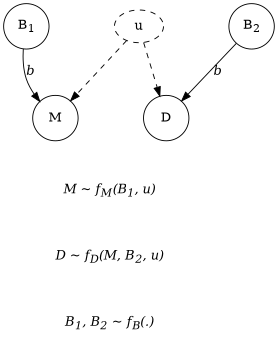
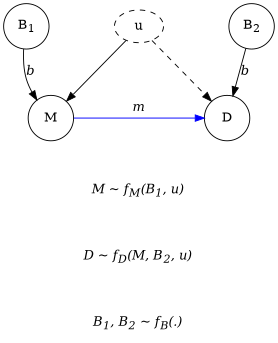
  digraph {
    nodesep=1
    rankdir=TB
    ranksep=0.5
    node [shape=circle]
    edge [style=invisible]
    n1 [label=<B<sub>1</sub>> width=0.7]
    n2 [label=<B<sub>2</sub>> width=0.7]
    n3 [label=u shape=ellipse style=dashed]
    n4 [label=M width=0.7]
    n5 [label=D width=0.7]
    n6 [label=<<i>M &#126; f<sub>M</sub>(B<sub>1</sub>, u)</i>> shape=plaintext]
    n7 [label=<<i>D &#126; f<sub>D</sub>(M, B<sub>2</sub>, u)</i>> shape=plaintext]
    n8 [label=<<i>B<sub>1</sub>, B<sub>2</sub> &#126; f<sub>B</sub>(.)</i>> shape=plaintext]
    subgraph sub_1 {
      rank=same
      n1
      n2
      n3
    }
    subgraph sub_2 {
      rank=same
      n4
      n5
    }
    n1 -> n4 [label=<<i>b</i>> style=""]
    n2 -> n5 [label=<<i>b</i>> style=""]
-   n3 -> n4 [style=dashed]
+   n3 -> n4 [style=solid]
    n3 -> n5 [style=dashed]
+   n4 -> n5 [color=blue label=<<i>m</i>> style=""]
    n4 -> n6 [arrowhead=none]
    n5 -> n6 [arrowhead=none]
    n6 -> n7 [arrowhead=none]
    n7 -> n8 [arrowhead=none]
  }
